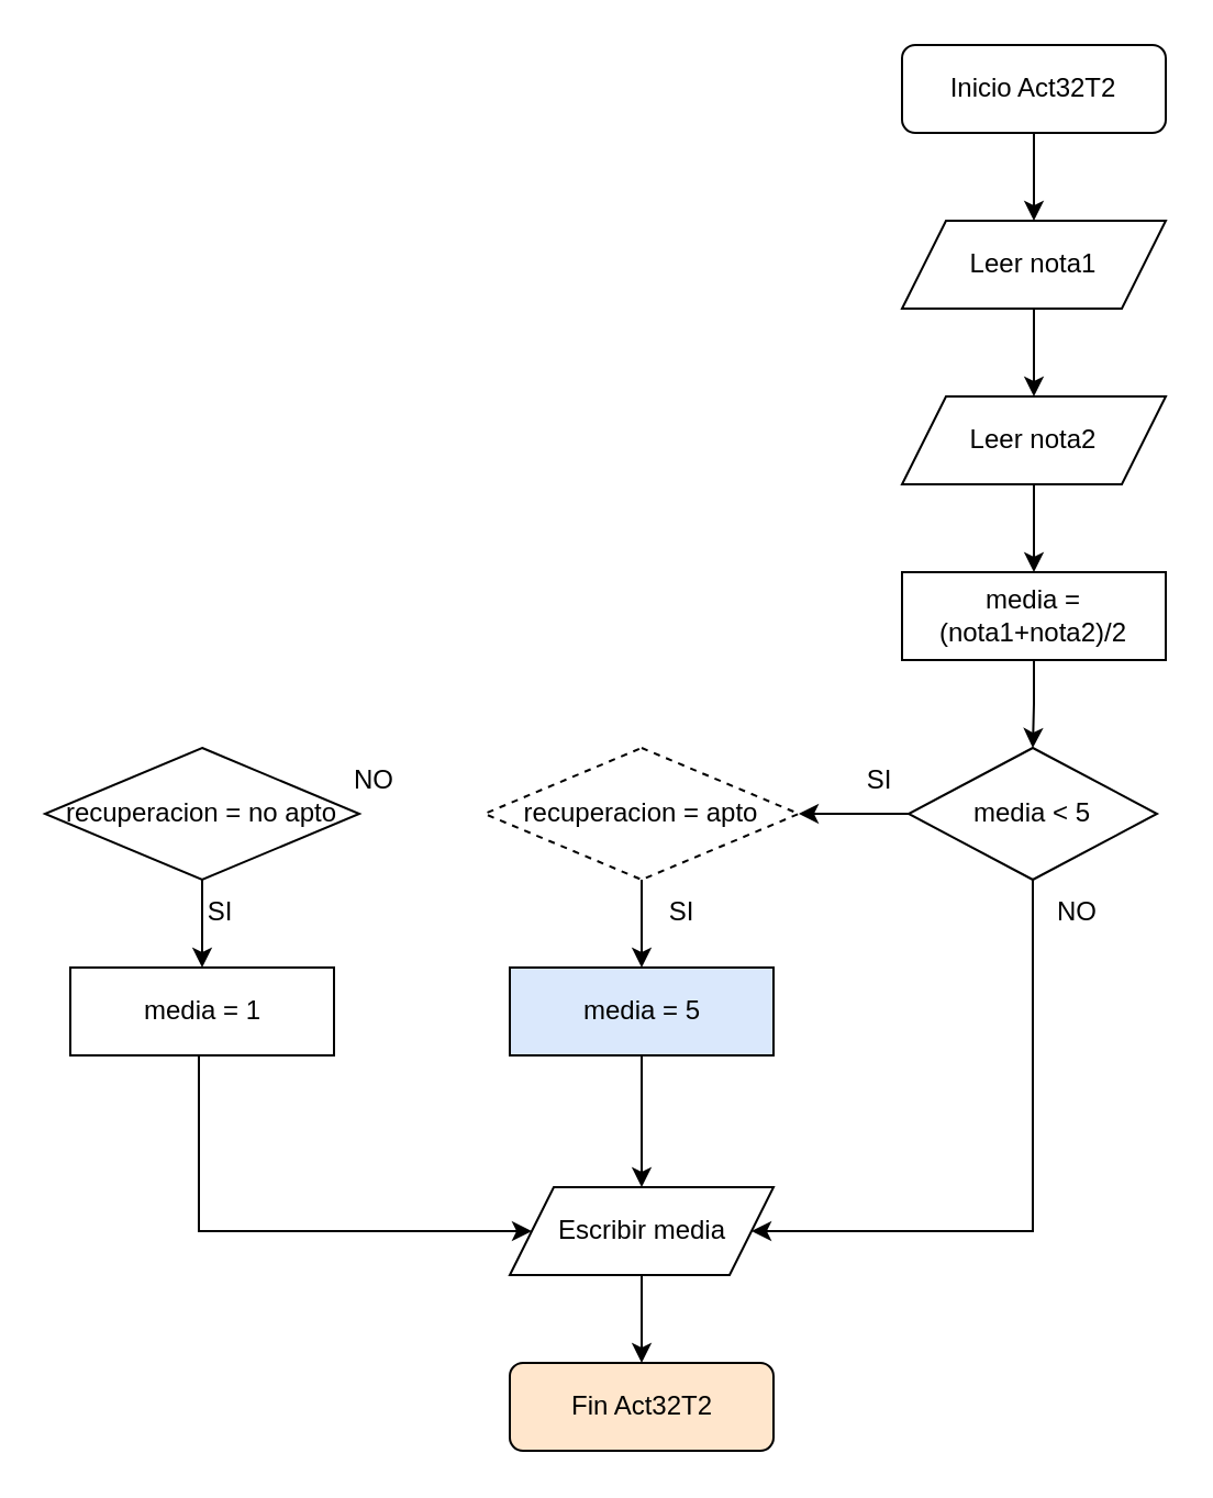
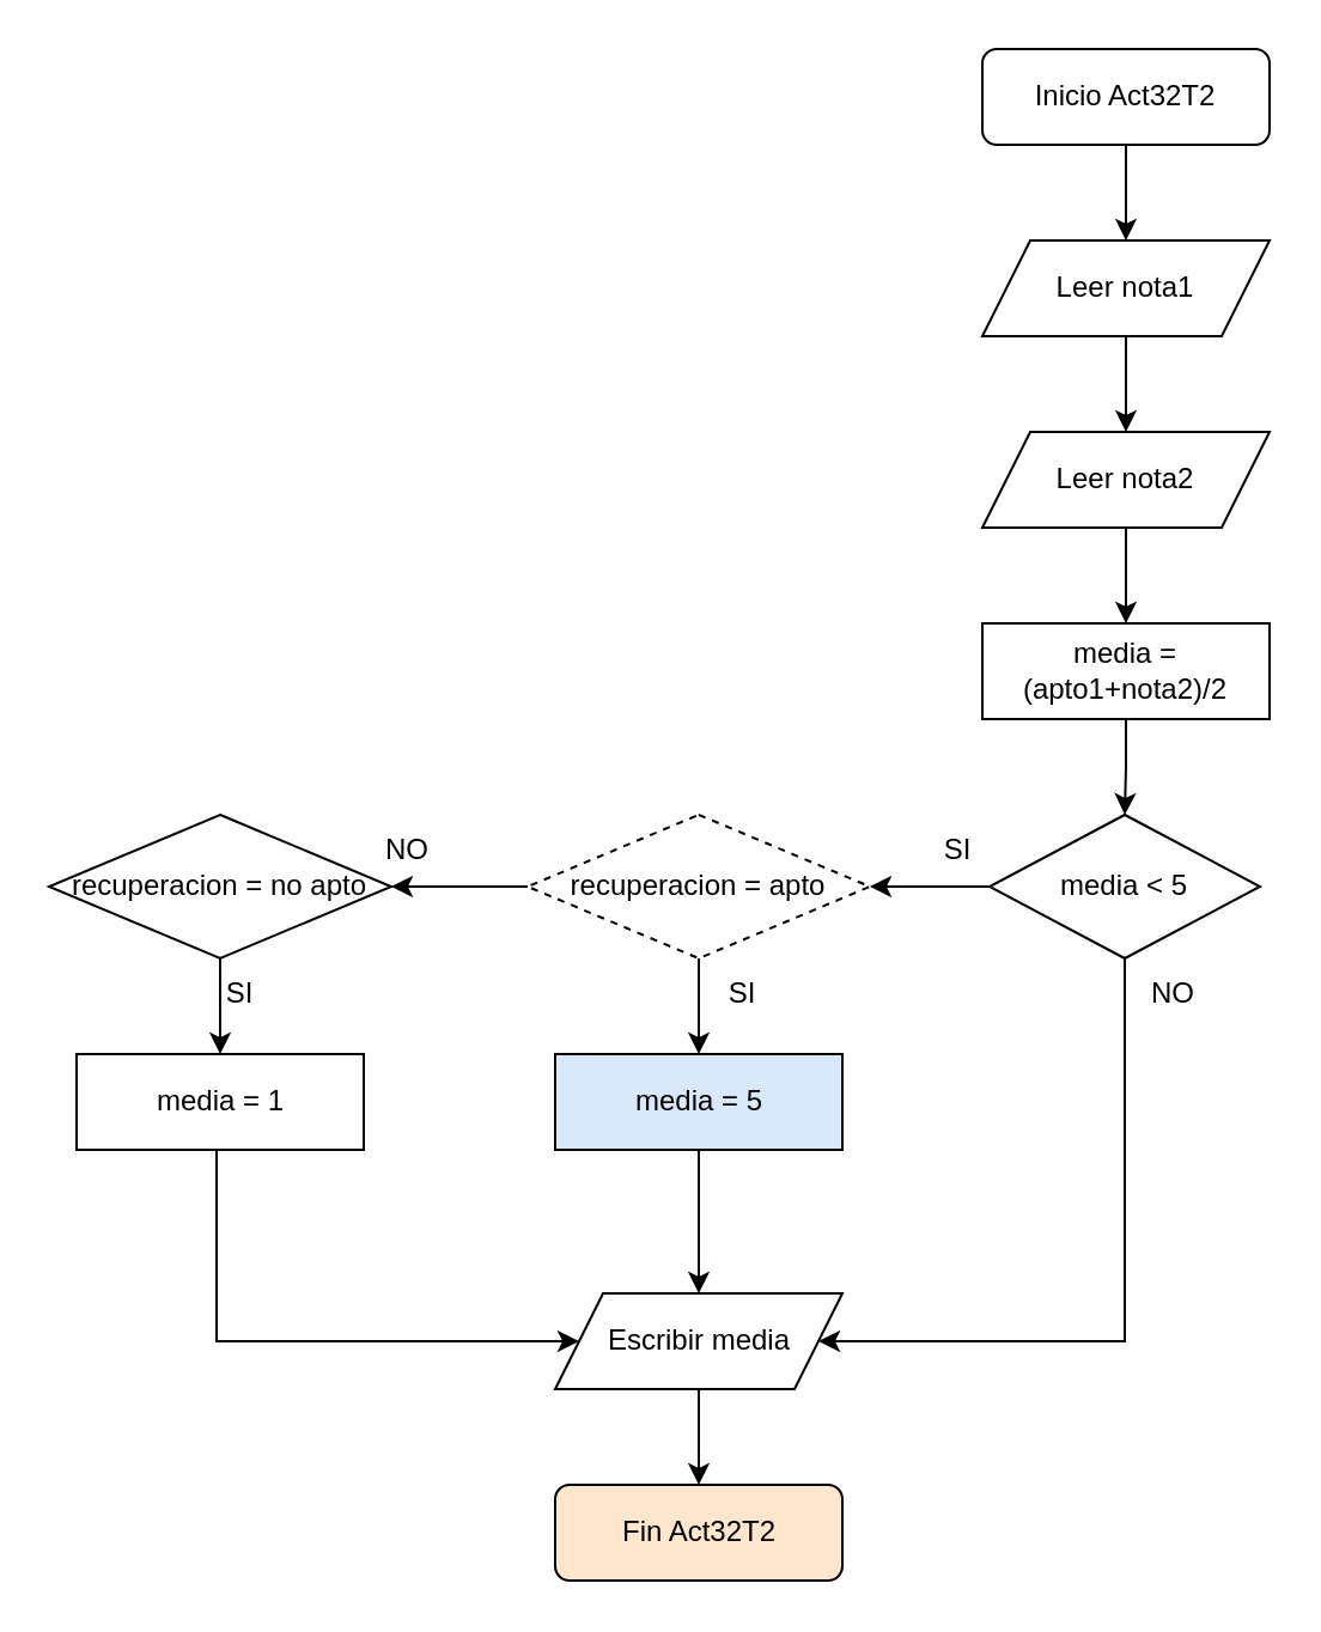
  <mxCell id="0" />
  <mxCell id="1" parent="0" />
  <mxCell id="2" style="edgeStyle=orthogonalEdgeStyle;rounded=0;orthogonalLoop=1;jettySize=auto;html=1;" edge="1" parent="1" source="3" target="5"><mxGeometry relative="1" as="geometry" /></mxCell>
  <mxCell id="3" value="Inicio Act32T2&lt;br&gt;" style="rounded=1;whiteSpace=wrap;html=1;" vertex="1" parent="1"><mxGeometry x="410" y="20" width="120" height="40" as="geometry" /></mxCell>
  <mxCell id="4" style="edgeStyle=orthogonalEdgeStyle;rounded=0;orthogonalLoop=1;jettySize=auto;html=1;entryX=0.5;entryY=0;entryDx=0;entryDy=0;" edge="1" parent="1" source="5" target="7"><mxGeometry relative="1" as="geometry" /></mxCell>
  <mxCell id="5" value="Leer nota1" style="shape=parallelogram;perimeter=parallelogramPerimeter;whiteSpace=wrap;html=1;fixedSize=1;" vertex="1" parent="1"><mxGeometry x="410" y="100" width="120" height="40" as="geometry" /></mxCell>
  <mxCell id="6" value="" style="edgeStyle=orthogonalEdgeStyle;rounded=0;orthogonalLoop=1;jettySize=auto;html=1;" edge="1" parent="1" source="7" target="9"><mxGeometry relative="1" as="geometry" /></mxCell>
  <mxCell id="7" value="Leer nota2" style="shape=parallelogram;perimeter=parallelogramPerimeter;whiteSpace=wrap;html=1;fixedSize=1;" vertex="1" parent="1"><mxGeometry x="410" y="180" width="120" height="40" as="geometry" /></mxCell>
  <mxCell id="8" value="" style="edgeStyle=orthogonalEdgeStyle;rounded=0;orthogonalLoop=1;jettySize=auto;html=1;" edge="1" parent="1" source="9" target="12"><mxGeometry relative="1" as="geometry" /></mxCell>
- <mxCell id="9" value="media = (nota1+nota2)/2" style="rounded=0;whiteSpace=wrap;html=1;" vertex="1" parent="1"><mxGeometry x="410" y="260" width="120" height="40" as="geometry" /></mxCell>
+ <mxCell id="9" value="media = (apto1+nota2)/2" style="rounded=0;whiteSpace=wrap;html=1;" vertex="1" parent="1"><mxGeometry x="410" y="260" width="120" height="40" as="geometry" /></mxCell>
  <mxCell id="10" value="" style="edgeStyle=orthogonalEdgeStyle;rounded=0;orthogonalLoop=1;jettySize=auto;html=1;" edge="1" parent="1" source="12" target="17"><mxGeometry relative="1" as="geometry" /></mxCell>
  <mxCell id="11" value="" style="edgeStyle=orthogonalEdgeStyle;rounded=0;orthogonalLoop=1;jettySize=auto;html=1;" edge="1" parent="1" source="12" target="14"><mxGeometry relative="1" as="geometry"><Array as="points"><mxPoint x="470" y="560" /></Array></mxGeometry></mxCell>
  <mxCell id="12" value="media &amp;lt; 5" style="rhombus;whiteSpace=wrap;html=1;" vertex="1" parent="1"><mxGeometry x="413" y="340" width="113" height="60" as="geometry" /></mxCell>
  <mxCell id="13" style="edgeStyle=orthogonalEdgeStyle;rounded=0;orthogonalLoop=1;jettySize=auto;html=1;entryX=0.5;entryY=0;entryDx=0;entryDy=0;" edge="1" parent="1" source="14" target="24"><mxGeometry relative="1" as="geometry" /></mxCell>
  <mxCell id="14" value="Escribir media" style="shape=parallelogram;perimeter=parallelogramPerimeter;whiteSpace=wrap;html=1;fixedSize=1;" vertex="1" parent="1"><mxGeometry x="231.5" y="540" width="120" height="40" as="geometry" /></mxCell>
+ <mxCell id="15" value="" style="edgeStyle=orthogonalEdgeStyle;rounded=0;orthogonalLoop=1;jettySize=auto;html=1;" edge="1" parent="1" source="17" target="19"><mxGeometry relative="1" as="geometry" /></mxCell>
  <mxCell id="16" value="" style="edgeStyle=orthogonalEdgeStyle;rounded=0;orthogonalLoop=1;jettySize=auto;html=1;" edge="1" parent="1" source="17" target="23"><mxGeometry relative="1" as="geometry" /></mxCell>
  <mxCell id="17" value="recuperacion = apto" style="rhombus;whiteSpace=wrap;html=1;dashed=1;" vertex="1" parent="1"><mxGeometry x="220" y="340" width="143" height="60" as="geometry" /></mxCell>
  <mxCell id="18" value="" style="edgeStyle=orthogonalEdgeStyle;rounded=0;orthogonalLoop=1;jettySize=auto;html=1;" edge="1" parent="1" source="19" target="21"><mxGeometry relative="1" as="geometry" /></mxCell>
  <mxCell id="19" value="recuperacion = no apto" style="rhombus;whiteSpace=wrap;html=1;" vertex="1" parent="1"><mxGeometry x="20" y="340" width="143" height="60" as="geometry" /></mxCell>
  <mxCell id="20" style="edgeStyle=orthogonalEdgeStyle;rounded=0;orthogonalLoop=1;jettySize=auto;html=1;entryX=0;entryY=0.5;entryDx=0;entryDy=0;" edge="1" parent="1" source="21" target="14"><mxGeometry relative="1" as="geometry"><Array as="points"><mxPoint x="90" y="560" /></Array></mxGeometry></mxCell>
  <mxCell id="21" value="media = 1" style="rounded=0;whiteSpace=wrap;html=1;" vertex="1" parent="1"><mxGeometry x="31.5" y="440" width="120" height="40" as="geometry" /></mxCell>
  <mxCell id="22" style="edgeStyle=orthogonalEdgeStyle;rounded=0;orthogonalLoop=1;jettySize=auto;html=1;entryX=0.5;entryY=0;entryDx=0;entryDy=0;" edge="1" parent="1" source="23" target="14"><mxGeometry relative="1" as="geometry" /></mxCell>
  <mxCell id="23" value="media = 5" style="rounded=0;whiteSpace=wrap;html=1;fillColor=#dae8fc;" vertex="1" parent="1"><mxGeometry x="231.5" y="440" width="120" height="40" as="geometry" /></mxCell>
  <mxCell id="24" value="Fin Act32T2" style="rounded=1;whiteSpace=wrap;html=1;fillColor=#ffe6cc;" vertex="1" parent="1"><mxGeometry x="231.5" y="620" width="120" height="40" as="geometry" /></mxCell>
  <mxCell id="25" value="SI" style="text;html=1;strokeColor=none;fillColor=none;align=center;verticalAlign=middle;whiteSpace=wrap;rounded=0;" vertex="1" parent="1"><mxGeometry x="370" y="340" width="60" height="30" as="geometry" /></mxCell>
  <mxCell id="26" value="SI" style="text;html=1;strokeColor=none;fillColor=none;align=center;verticalAlign=middle;whiteSpace=wrap;rounded=0;" vertex="1" parent="1"><mxGeometry x="280" y="400" width="60" height="30" as="geometry" /></mxCell>
  <mxCell id="27" value="SI" style="text;html=1;strokeColor=none;fillColor=none;align=center;verticalAlign=middle;whiteSpace=wrap;rounded=0;" vertex="1" parent="1"><mxGeometry x="70" y="400" width="60" height="30" as="geometry" /></mxCell>
  <mxCell id="28" value="NO" style="text;html=1;strokeColor=none;fillColor=none;align=center;verticalAlign=middle;whiteSpace=wrap;rounded=0;" vertex="1" parent="1"><mxGeometry x="140" y="340" width="60" height="30" as="geometry" /></mxCell>
  <mxCell id="29" value="NO" style="text;html=1;strokeColor=none;fillColor=none;align=center;verticalAlign=middle;whiteSpace=wrap;rounded=0;" vertex="1" parent="1"><mxGeometry x="460" y="400" width="60" height="30" as="geometry" /></mxCell>
